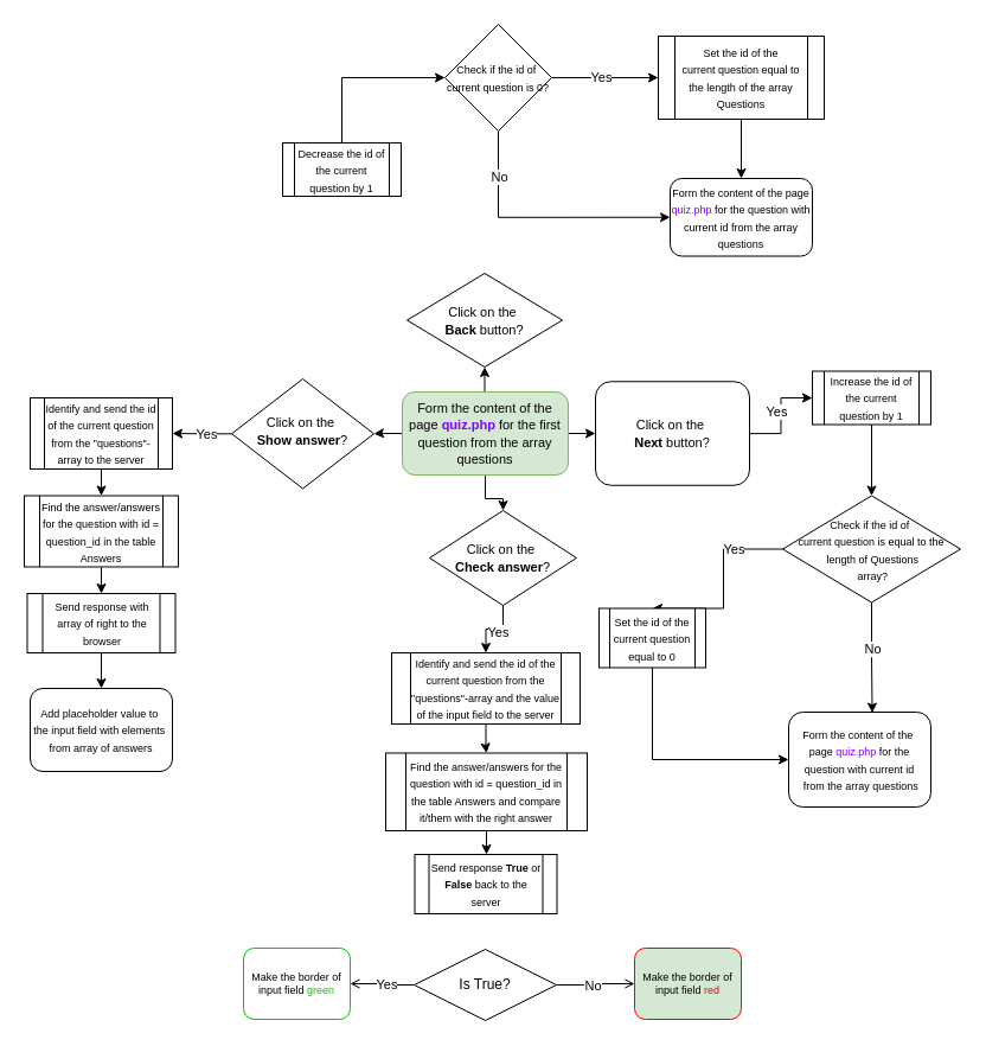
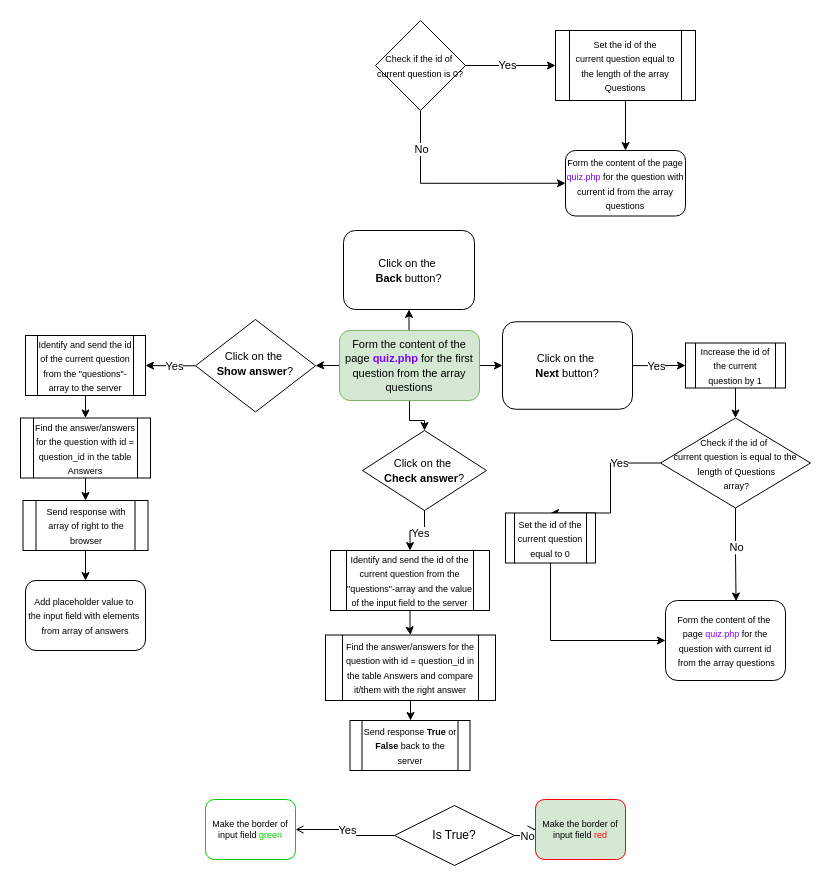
  <mxCell id="0" />
  <mxCell id="1" parent="0" />
  <mxCell id="2" style="edgeStyle=orthogonalEdgeStyle;rounded=0;orthogonalLoop=1;jettySize=auto;html=1;entryX=0.5;entryY=0;entryDx=0;entryDy=0;" parent="1" source="6" target="16" edge="1"><mxGeometry relative="1" as="geometry" /></mxCell>
  <mxCell id="3" style="edgeStyle=orthogonalEdgeStyle;rounded=0;orthogonalLoop=1;jettySize=auto;html=1;entryX=0;entryY=0.5;entryDx=0;entryDy=0;" parent="1" source="6" target="13" edge="1"><mxGeometry relative="1" as="geometry"><mxPoint x="515" y="365" as="targetPoint" /></mxGeometry></mxCell>
  <mxCell id="4" style="edgeStyle=orthogonalEdgeStyle;rounded=0;orthogonalLoop=1;jettySize=auto;html=1;entryX=1;entryY=0.5;entryDx=0;entryDy=0;" parent="1" source="6" target="9" edge="1"><mxGeometry relative="1" as="geometry" /></mxCell>
  <mxCell id="5" style="edgeStyle=orthogonalEdgeStyle;rounded=0;orthogonalLoop=1;jettySize=auto;html=1;entryX=0.5;entryY=1;entryDx=0;entryDy=0;" parent="1" source="6" target="10" edge="1"><mxGeometry relative="1" as="geometry"><Array as="points"><mxPoint x="409" y="309" /></Array></mxGeometry></mxCell>
  <mxCell id="6" value="&lt;font style=&quot;font-size: 11px;&quot;&gt;Form the content of the page &lt;b&gt;&lt;font style=&quot;color: rgb(127, 0, 255);&quot;&gt;quiz.php&lt;/font&gt;&lt;/b&gt; for the first question from the array questions&lt;/font&gt;" style="rounded=1;whiteSpace=wrap;html=1;fontSize=12;glass=0;strokeWidth=1;shadow=0;fillColor=#d5e8d4;strokeColor=#82b366;" parent="1" vertex="1"><mxGeometry x="339" y="330" width="140" height="70" as="geometry" /></mxCell>
  <mxCell id="7" style="edgeStyle=orthogonalEdgeStyle;rounded=0;orthogonalLoop=1;jettySize=auto;html=1;entryX=1;entryY=0.5;entryDx=0;entryDy=0;" parent="1" source="9" target="18" edge="1"><mxGeometry relative="1" as="geometry" /></mxCell>
  <mxCell id="8" value="Yes" style="edgeLabel;html=1;align=center;verticalAlign=middle;resizable=0;points=[];" parent="7" vertex="1" connectable="0"><mxGeometry x="-0.142" relative="1" as="geometry"><mxPoint as="offset" /></mxGeometry></mxCell>
  <mxCell id="9" value="&lt;font style=&quot;font-size: 11px;&quot;&gt;Click on the&amp;nbsp;&lt;/font&gt;&lt;div&gt;&lt;font style=&quot;font-size: 11px;&quot;&gt;&lt;b&gt;Show answer&lt;/b&gt;?&lt;/font&gt;&lt;/div&gt;" style="rhombus;whiteSpace=wrap;html=1;shadow=0;fontFamily=Helvetica;fontSize=12;align=center;strokeWidth=1;spacing=6;spacingTop=-4;" parent="1" vertex="1"><mxGeometry x="195" y="319" width="120" height="92.5" as="geometry" /></mxCell>
- <mxCell id="10" value="&lt;font style=&quot;font-size: 11px;&quot;&gt;Click on the&amp;nbsp;&lt;/font&gt;&lt;div&gt;&lt;font style=&quot;font-size: 11px;&quot;&gt;&lt;b&gt;Back &lt;/b&gt;button?&lt;/font&gt;&lt;/div&gt;" style="rhombus;whiteSpace=wrap;html=1;" parent="1" vertex="1"><mxGeometry x="343" y="230" width="131" height="79" as="geometry" /></mxCell>
+ <mxCell id="10" value="&lt;font style=&quot;font-size: 11px;&quot;&gt;Click on the&amp;nbsp;&lt;/font&gt;&lt;div&gt;&lt;font style=&quot;font-size: 11px;&quot;&gt;&lt;b&gt;Back &lt;/b&gt;button?&lt;/font&gt;&lt;/div&gt;" style="whiteSpace=wrap;html=1;rounded=1;" parent="1" vertex="1"><mxGeometry x="343" y="230" width="131" height="79" as="geometry" /></mxCell>
  <mxCell id="11" style="edgeStyle=orthogonalEdgeStyle;rounded=0;orthogonalLoop=1;jettySize=auto;html=1;entryX=0;entryY=0.5;entryDx=0;entryDy=0;" parent="1" source="13" target="42" edge="1"><mxGeometry relative="1" as="geometry" /></mxCell>
  <mxCell id="12" value="Yes" style="edgeLabel;html=1;align=center;verticalAlign=middle;resizable=0;points=[];" parent="11" vertex="1" connectable="0"><mxGeometry x="0.071" relative="1" as="geometry"><mxPoint x="-4" as="offset" /></mxGeometry></mxCell>
  <mxCell id="13" value="&lt;font style=&quot;font-size: 11px;&quot;&gt;Click on the&amp;nbsp;&lt;/font&gt;&lt;div&gt;&lt;font style=&quot;font-size: 11px;&quot;&gt;&lt;b&gt;Next &lt;/b&gt;button?&lt;/font&gt;&lt;/div&gt;" style="whiteSpace=wrap;html=1;rounded=1;" parent="1" vertex="1"><mxGeometry x="502" y="321.25" width="130" height="87.5" as="geometry" /></mxCell>
  <mxCell id="14" style="edgeStyle=orthogonalEdgeStyle;rounded=0;orthogonalLoop=1;jettySize=auto;html=1;entryX=0.5;entryY=0;entryDx=0;entryDy=0;" parent="1" source="16" target="25" edge="1"><mxGeometry relative="1" as="geometry" /></mxCell>
  <mxCell id="15" value="Yes" style="edgeLabel;html=1;align=center;verticalAlign=middle;resizable=0;points=[];" parent="14" vertex="1" connectable="0"><mxGeometry x="-0.095" y="2" relative="1" as="geometry"><mxPoint as="offset" /></mxGeometry></mxCell>
  <mxCell id="16" value="&lt;font style=&quot;font-size: 11px;&quot;&gt;Click on the&amp;nbsp;&lt;/font&gt;&lt;div&gt;&lt;font style=&quot;font-size: 11px;&quot;&gt;&lt;b&gt;Check answer&lt;/b&gt;?&lt;/font&gt;&lt;/div&gt;" style="rhombus;whiteSpace=wrap;html=1;" parent="1" vertex="1"><mxGeometry x="362" y="430" width="124" height="80" as="geometry" /></mxCell>
  <mxCell id="17" style="edgeStyle=orthogonalEdgeStyle;rounded=0;orthogonalLoop=1;jettySize=auto;html=1;entryX=0.5;entryY=0;entryDx=0;entryDy=0;" parent="1" source="18" target="20" edge="1"><mxGeometry relative="1" as="geometry" /></mxCell>
  <mxCell id="18" value="&lt;font style=&quot;font-size: 9px;&quot;&gt;Identify and send the id of the current question from the &quot;questions&quot;-array&lt;font&gt; &lt;font style=&quot;color: rgb(0, 0, 0);&quot;&gt;to the server&lt;/font&gt;&lt;/font&gt;&lt;/font&gt;" style="shape=process;whiteSpace=wrap;html=1;backgroundOutline=1;" parent="1" vertex="1"><mxGeometry x="25" y="335" width="120" height="60" as="geometry" /></mxCell>
  <mxCell id="19" style="edgeStyle=orthogonalEdgeStyle;rounded=0;orthogonalLoop=1;jettySize=auto;html=1;entryX=0.5;entryY=0;entryDx=0;entryDy=0;" parent="1" source="20" target="22" edge="1"><mxGeometry relative="1" as="geometry" /></mxCell>
  <mxCell id="20" value="&lt;font style=&quot;font-size: 9px;&quot;&gt;Find the answer/answers for the question with id = question_id in the table Answers&lt;/font&gt;" style="shape=process;whiteSpace=wrap;html=1;backgroundOutline=1;" parent="1" vertex="1"><mxGeometry x="20" y="417.5" width="130" height="60" as="geometry" /></mxCell>
  <mxCell id="21" style="edgeStyle=orthogonalEdgeStyle;rounded=0;orthogonalLoop=1;jettySize=auto;html=1;entryX=0.5;entryY=0;entryDx=0;entryDy=0;" parent="1" source="22" target="23" edge="1"><mxGeometry relative="1" as="geometry" /></mxCell>
  <mxCell id="22" value="&lt;font style=&quot;font-size: 9px;&quot;&gt;Send response with array of right to the browser&lt;/font&gt;" style="shape=process;whiteSpace=wrap;html=1;backgroundOutline=1;" parent="1" vertex="1"><mxGeometry x="22.5" y="500" width="125" height="50" as="geometry" /></mxCell>
  <mxCell id="23" value="&lt;font style=&quot;font-size: 9px;&quot;&gt;Add placeholder value to&amp;nbsp;&lt;/font&gt;&lt;div&gt;&lt;font style=&quot;font-size: 9px;&quot;&gt;the input field with elements&amp;nbsp;&lt;/font&gt;&lt;div&gt;&lt;font style=&quot;font-size: 9px;&quot;&gt;from array of answers&lt;/font&gt;&lt;/div&gt;&lt;/div&gt;" style="rounded=1;whiteSpace=wrap;html=1;" parent="1" vertex="1"><mxGeometry x="25" y="580" width="120" height="70" as="geometry" /></mxCell>
  <mxCell id="24" style="edgeStyle=orthogonalEdgeStyle;rounded=0;orthogonalLoop=1;jettySize=auto;html=1;entryX=0.5;entryY=0;entryDx=0;entryDy=0;" parent="1" source="25" target="27" edge="1"><mxGeometry relative="1" as="geometry" /></mxCell>
  <mxCell id="25" value="&lt;font style=&quot;font-size: 9px;&quot;&gt;Identify and send the id of the current question from the &quot;questions&quot;-array and the value of the input field&lt;font&gt; &lt;font style=&quot;color: rgb(0, 0, 0);&quot;&gt;to the server&lt;/font&gt;&lt;/font&gt;&lt;/font&gt;" style="shape=process;whiteSpace=wrap;html=1;backgroundOutline=1;" parent="1" vertex="1"><mxGeometry x="330" y="550" width="159" height="60" as="geometry" /></mxCell>
  <mxCell id="26" style="edgeStyle=orthogonalEdgeStyle;rounded=0;orthogonalLoop=1;jettySize=auto;html=1;entryX=0.5;entryY=0;entryDx=0;entryDy=0;" parent="1" source="27" target="28" edge="1"><mxGeometry relative="1" as="geometry" /></mxCell>
  <mxCell id="27" value="&lt;font style=&quot;font-size: 9px;&quot;&gt;Find the answer/answers for the question with id = question_id in the table Answers and compare it/them with the right answer&lt;/font&gt;" style="shape=process;whiteSpace=wrap;html=1;backgroundOutline=1;" parent="1" vertex="1"><mxGeometry x="325" y="634.5" width="170" height="65.5" as="geometry" /></mxCell>
  <mxCell id="28" value="&lt;font style=&quot;font-size: 9px;&quot;&gt;Send response &lt;b&gt;True &lt;/b&gt;or &lt;b&gt;False &lt;/b&gt;back &lt;font style=&quot;color: rgb(0, 0, 0);&quot;&gt;to the server&lt;/font&gt;&lt;/font&gt;" style="shape=process;whiteSpace=wrap;html=1;backgroundOutline=1;" parent="1" vertex="1"><mxGeometry x="349.5" y="720" width="120" height="50" as="geometry" /></mxCell>
  <mxCell id="29" style="edgeStyle=orthogonalEdgeStyle;rounded=0;orthogonalLoop=1;jettySize=auto;html=1;entryX=1;entryY=0.5;entryDx=0;entryDy=0;endArrow=open;" parent="1" source="33" target="34" edge="1"><mxGeometry relative="1" as="geometry" /></mxCell>
  <mxCell id="30" value="Yes" style="edgeLabel;html=1;align=center;verticalAlign=middle;resizable=0;points=[];" parent="29" vertex="1" connectable="0"><mxGeometry x="0.185" y="-1" relative="1" as="geometry"><mxPoint x="8" y="1" as="offset" /></mxGeometry></mxCell>
  <mxCell id="31" style="edgeStyle=orthogonalEdgeStyle;rounded=0;orthogonalLoop=1;jettySize=auto;html=1;entryX=0;entryY=0.5;entryDx=0;entryDy=0;endArrow=open;" parent="1" source="33" target="35" edge="1"><mxGeometry relative="1" as="geometry" /></mxCell>
  <mxCell id="32" value="No" style="edgeLabel;html=1;align=center;verticalAlign=middle;resizable=0;points=[];" parent="31" vertex="1" connectable="0"><mxGeometry x="-0.112" relative="1" as="geometry"><mxPoint as="offset" /></mxGeometry></mxCell>
- <mxCell id="33" value="Is True?" style="rhombus;whiteSpace=wrap;html=1;" parent="1" vertex="1"><mxGeometry x="349" y="800" width="120" height="60" as="geometry" /></mxCell>
+ <mxCell id="33" value="Is True?" style="rhombus;whiteSpace=wrap;html=1;" parent="1" vertex="1"><mxGeometry x="394" y="805" width="120" height="60" as="geometry" /></mxCell>
  <mxCell id="34" value="Make the border of input field &lt;font style=&quot;color: rgb(0, 204, 0);&quot;&gt;green&lt;/font&gt;" style="rounded=1;whiteSpace=wrap;html=1;fontSize=9;strokeColor=#00CC00;" parent="1" vertex="1"><mxGeometry x="205" y="799" width="90" height="60" as="geometry" /></mxCell>
  <mxCell id="35" value="Make the border of input field &lt;font style=&quot;color: rgb(255, 0, 0);&quot;&gt;red&lt;/font&gt;" style="rounded=1;whiteSpace=wrap;html=1;fontSize=9;strokeColor=#FF0000;fillColor=#d5e8d4;" parent="1" vertex="1"><mxGeometry x="535" y="799" width="90" height="60" as="geometry" /></mxCell>
  <mxCell id="36" style="edgeStyle=orthogonalEdgeStyle;rounded=0;orthogonalLoop=1;jettySize=auto;html=1;entryX=0.5;entryY=0;entryDx=0;entryDy=0;" parent="1" source="38" target="40" edge="1"><mxGeometry relative="1" as="geometry"><Array as="points"><mxPoint x="610" y="463" /></Array></mxGeometry></mxCell>
  <mxCell id="37" value="Yes" style="edgeLabel;html=1;align=center;verticalAlign=middle;resizable=0;points=[];" parent="36" vertex="1" connectable="0"><mxGeometry x="-0.477" relative="1" as="geometry"><mxPoint as="offset" /></mxGeometry></mxCell>
  <mxCell id="38" value="&lt;font style=&quot;font-size: 9px; line-height: 80%;&quot;&gt;Check if the id of&amp;nbsp;&lt;/font&gt;&lt;div&gt;&lt;font style=&quot;font-size: 9px; line-height: 80%;&quot;&gt;current question is equal to the&lt;/font&gt;&lt;/div&gt;&lt;div&gt;&lt;font style=&quot;font-size: 9px; line-height: 80%;&quot;&gt;&amp;nbsp;length of Questions&lt;/font&gt;&lt;/div&gt;&lt;div&gt;&lt;font style=&quot;font-size: 9px; line-height: 80%;&quot;&gt;&amp;nbsp;array?&lt;/font&gt;&lt;/div&gt;" style="rhombus;whiteSpace=wrap;html=1;spacing=-6;" parent="1" vertex="1"><mxGeometry x="660" y="417.5" width="150" height="90" as="geometry" /></mxCell>
  <mxCell id="39" style="edgeStyle=orthogonalEdgeStyle;rounded=0;orthogonalLoop=1;jettySize=auto;html=1;entryX=0;entryY=0.5;entryDx=0;entryDy=0;exitX=0.5;exitY=1;exitDx=0;exitDy=0;" parent="1" source="40" target="43" edge="1"><mxGeometry relative="1" as="geometry" /></mxCell>
  <mxCell id="40" value="&lt;font style=&quot;font-size: 9px;&quot;&gt;Set the id of the current&amp;nbsp;question equal to 0&lt;/font&gt;" style="shape=process;whiteSpace=wrap;html=1;backgroundOutline=1;" parent="1" vertex="1"><mxGeometry x="505" y="512.5" width="90" height="50" as="geometry" /></mxCell>
  <mxCell id="41" style="edgeStyle=orthogonalEdgeStyle;rounded=0;orthogonalLoop=1;jettySize=auto;html=1;entryX=0.5;entryY=0;entryDx=0;entryDy=0;" parent="1" source="42" target="38" edge="1"><mxGeometry relative="1" as="geometry" /></mxCell>
- <mxCell id="42" value="&lt;font style=&quot;font-size: 9px;&quot;&gt;Increase the id of the current question by 1&lt;/font&gt;" style="shape=process;whiteSpace=wrap;html=1;backgroundOutline=1;" parent="1" vertex="1"><mxGeometry x="685" y="312.5" width="100" height="45" as="geometry" /></mxCell>
+ <mxCell id="42" value="&lt;font style=&quot;font-size: 9px;&quot;&gt;Increase the id of the current question by 1&lt;/font&gt;" style="shape=process;whiteSpace=wrap;html=1;backgroundOutline=1;" parent="1" vertex="1"><mxGeometry x="685" y="342.5" width="100" height="45" as="geometry" /></mxCell>
  <mxCell id="43" value="&lt;font style=&quot;font-size: 9px;&quot;&gt;Form the content of the&amp;nbsp;&lt;/font&gt;&lt;div&gt;&lt;font style=&quot;font-size: 9px;&quot;&gt;page &lt;font style=&quot;color: rgb(127, 0, 255);&quot;&gt;quiz.php&lt;/font&gt; for the question&amp;nbsp;&lt;/font&gt;&lt;span style=&quot;font-size: 9px; background-color: transparent; color: light-dark(rgb(0, 0, 0), rgb(255, 255, 255));&quot;&gt;with current id&lt;/span&gt;&lt;/div&gt;&lt;div&gt;&lt;span style=&quot;font-size: 9px; background-color: transparent; color: light-dark(rgb(0, 0, 0), rgb(255, 255, 255));&quot;&gt;&amp;nbsp;from the&amp;nbsp;&lt;/span&gt;&lt;span style=&quot;font-size: 9px; background-color: transparent; color: light-dark(rgb(0, 0, 0), rgb(255, 255, 255));&quot;&gt;array questions&lt;/span&gt;&lt;/div&gt;" style="rounded=1;whiteSpace=wrap;html=1;" parent="1" vertex="1"><mxGeometry x="665" y="600" width="120" height="80" as="geometry" /></mxCell>
  <mxCell id="44" style="edgeStyle=orthogonalEdgeStyle;rounded=0;orthogonalLoop=1;jettySize=auto;html=1;entryX=0;entryY=0.5;entryDx=0;entryDy=0;" parent="1" source="48" target="54" edge="1"><mxGeometry relative="1" as="geometry" /></mxCell>
  <mxCell id="45" value="Yes" style="edgeLabel;html=1;align=center;verticalAlign=middle;resizable=0;points=[];" parent="44" vertex="1" connectable="0"><mxGeometry x="-0.09" y="1" relative="1" as="geometry"><mxPoint as="offset" /></mxGeometry></mxCell>
  <mxCell id="46" style="edgeStyle=orthogonalEdgeStyle;rounded=0;orthogonalLoop=1;jettySize=auto;html=1;entryX=0;entryY=0.5;entryDx=0;entryDy=0;exitX=0.5;exitY=1;exitDx=0;exitDy=0;" parent="1" source="48" target="55" edge="1"><mxGeometry relative="1" as="geometry" /></mxCell>
  <mxCell id="47" value="No" style="edgeLabel;html=1;align=center;verticalAlign=middle;resizable=0;points=[];" parent="46" vertex="1" connectable="0"><mxGeometry x="-0.511" relative="1" as="geometry"><mxPoint y="-15" as="offset" /></mxGeometry></mxCell>
  <mxCell id="48" value="&lt;font style=&quot;font-size: 9px; line-height: 80%;&quot;&gt;Check if the id of&amp;nbsp;&lt;/font&gt;&lt;div&gt;&lt;font style=&quot;font-size: 9px; line-height: 80%;&quot;&gt;current question is 0&lt;/font&gt;&lt;span style=&quot;font-size: 9px; background-color: transparent; color: light-dark(rgb(0, 0, 0), rgb(255, 255, 255));&quot;&gt;?&lt;/span&gt;&lt;/div&gt;" style="rhombus;whiteSpace=wrap;html=1;spacing=-6;" parent="1" vertex="1"><mxGeometry x="375" y="20" width="90" height="90" as="geometry" /></mxCell>
  <mxCell id="49" style="edgeStyle=orthogonalEdgeStyle;rounded=0;orthogonalLoop=1;jettySize=auto;html=1;entryX=0.588;entryY=0.007;entryDx=0;entryDy=0;entryPerimeter=0;" parent="1" source="38" target="43" edge="1"><mxGeometry relative="1" as="geometry" /></mxCell>
  <mxCell id="50" value="No" style="edgeLabel;html=1;align=center;verticalAlign=middle;resizable=0;points=[];" parent="49" vertex="1" connectable="0"><mxGeometry x="-0.165" relative="1" as="geometry"><mxPoint as="offset" /></mxGeometry></mxCell>
- <mxCell id="51" style="edgeStyle=orthogonalEdgeStyle;rounded=0;orthogonalLoop=1;jettySize=auto;html=1;entryX=0;entryY=0.5;entryDx=0;entryDy=0;exitX=0.5;exitY=0;exitDx=0;exitDy=0;" parent="1" source="52" target="48" edge="1"><mxGeometry relative="1" as="geometry" /></mxCell>
- <mxCell id="52" value="&lt;font style=&quot;font-size: 9px;&quot;&gt;Decrease the id of the current question by 1&lt;/font&gt;" style="shape=process;whiteSpace=wrap;html=1;backgroundOutline=1;" parent="1" vertex="1"><mxGeometry x="238" y="120" width="100" height="45" as="geometry" /></mxCell>
  <mxCell id="53" style="edgeStyle=orthogonalEdgeStyle;rounded=0;orthogonalLoop=1;jettySize=auto;html=1;entryX=0.5;entryY=0;entryDx=0;entryDy=0;" parent="1" source="54" target="55" edge="1"><mxGeometry relative="1" as="geometry" /></mxCell>
  <mxCell id="54" value="&lt;font style=&quot;font-size: 9px;&quot;&gt;Set the id of the current&amp;nbsp;question equal to the length of the array Questions&lt;/font&gt;" style="shape=process;whiteSpace=wrap;html=1;backgroundOutline=1;" parent="1" vertex="1"><mxGeometry x="555" y="30" width="140" height="70" as="geometry" /></mxCell>
  <mxCell id="55" value="&lt;font style=&quot;font-size: 9px;&quot;&gt;Form the content of the page &lt;font style=&quot;color: rgb(127, 0, 255);&quot;&gt;quiz.php&lt;/font&gt; for the question with current id from the array questions&lt;/font&gt;" style="rounded=1;whiteSpace=wrap;html=1;" parent="1" vertex="1"><mxGeometry x="565" y="150" width="120" height="65.5" as="geometry" /></mxCell>
